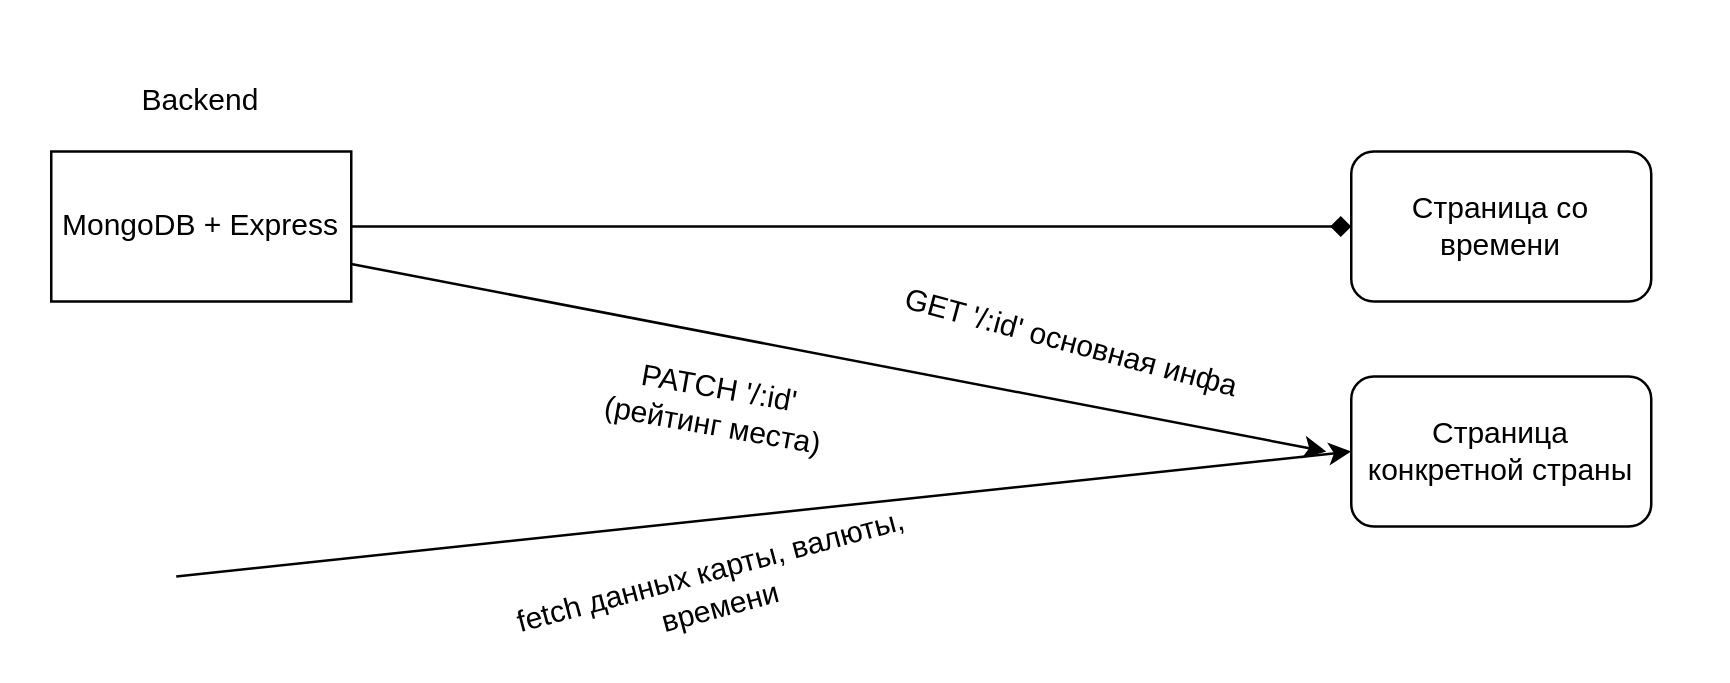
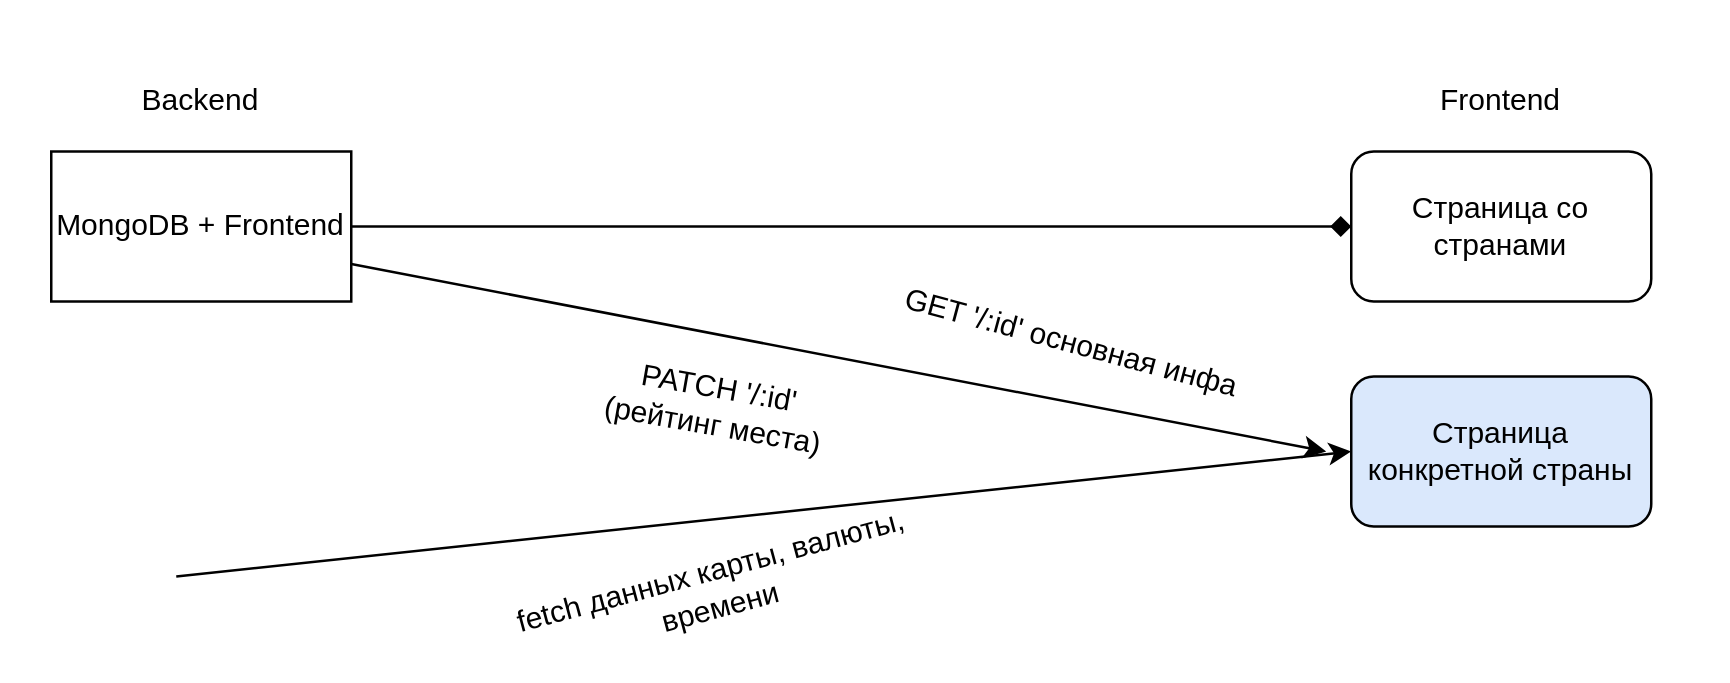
  <mxCell id="0" />
  <mxCell id="1" parent="0" />
  <mxCell id="2" value="Backend" style="text;html=1;strokeColor=none;fillColor=none;align=center;verticalAlign=middle;whiteSpace=wrap;rounded=0;" vertex="1" parent="1"><mxGeometry x="20" y="20" width="120" height="40" as="geometry" /></mxCell>
- <mxCell id="4" value="MongoDB + Express" style="rounded=0;whiteSpace=wrap;html=1;" vertex="1" parent="1"><mxGeometry x="20" y="60" width="120" height="60" as="geometry" /></mxCell>
- <mxCell id="5" value="Страница со времени" style="rounded=1;whiteSpace=wrap;html=1;" vertex="1" parent="1"><mxGeometry x="540" y="60" width="120" height="60" as="geometry" /></mxCell>
- <mxCell id="6" value="&lt;div&gt;Страница конкретной страны&lt;/div&gt;" style="rounded=1;whiteSpace=wrap;html=1;" vertex="1" parent="1"><mxGeometry x="540" y="150" width="120" height="60" as="geometry" /></mxCell>
+ <mxCell id="3" value="Frontend" style="text;html=1;strokeColor=none;fillColor=none;align=center;verticalAlign=middle;whiteSpace=wrap;rounded=0;" vertex="1" parent="1"><mxGeometry x="530" y="20" width="140" height="40" as="geometry" /></mxCell>
+ <mxCell id="4" value="MongoDB + Frontend" style="rounded=0;whiteSpace=wrap;html=1;" vertex="1" parent="1"><mxGeometry x="20" y="60" width="120" height="60" as="geometry" /></mxCell>
+ <mxCell id="5" value="Страница со странами" style="rounded=1;whiteSpace=wrap;html=1;" vertex="1" parent="1"><mxGeometry x="540" y="60" width="120" height="60" as="geometry" /></mxCell>
+ <mxCell id="6" value="&lt;div&gt;Страница конкретной страны&lt;/div&gt;" style="rounded=1;whiteSpace=wrap;html=1;fillColor=#dae8fc;" vertex="1" parent="1"><mxGeometry x="540" y="150" width="120" height="60" as="geometry" /></mxCell>
  <mxCell id="7" value="" style="endArrow=diamond;html=1;exitX=1;exitY=0.5;exitDx=0;exitDy=0;entryX=0;entryY=0.5;entryDx=0;entryDy=0;" edge="1" parent="1" source="4" target="5"><mxGeometry width="50" height="50" relative="1" as="geometry"><mxPoint x="340" y="250" as="sourcePoint" /><mxPoint x="390" y="200" as="targetPoint" /><Array as="points" /></mxGeometry></mxCell>
  <mxCell id="8" value="GET '/:id' основная инфа" style="text;html=1;strokeColor=none;fillColor=none;align=center;verticalAlign=middle;whiteSpace=wrap;rounded=0;rotation=15;" vertex="1" parent="1"><mxGeometry x="349.12" y="126.65" width="159.42" height="20" as="geometry" /></mxCell>
  <mxCell id="9" value="" style="endArrow=classic;html=1;" edge="1" parent="1"><mxGeometry width="50" height="50" relative="1" as="geometry"><mxPoint x="70" y="230" as="sourcePoint" /><mxPoint x="540" y="180" as="targetPoint" /></mxGeometry></mxCell>
  <mxCell id="10" value="fetch данных карты, валюты, времени" style="text;html=1;strokeColor=none;fillColor=none;align=center;verticalAlign=middle;whiteSpace=wrap;rounded=0;rotation=-15;" vertex="1" parent="1"><mxGeometry x="202.21" y="220" width="167.79" height="30" as="geometry" /></mxCell>
  <mxCell id="11" value="" style="endArrow=classic;html=1;exitX=1;exitY=0.75;exitDx=0;exitDy=0;" edge="1" parent="1" source="4"><mxGeometry width="50" height="50" relative="1" as="geometry"><mxPoint x="340" y="250" as="sourcePoint" /><mxPoint x="530" y="180" as="targetPoint" /></mxGeometry></mxCell>
  <mxCell id="12" value="&lt;div&gt;PATCH '/:id'&lt;/div&gt;&lt;div&gt;(рейтинг места)&lt;/div&gt;" style="text;html=1;strokeColor=none;fillColor=none;align=center;verticalAlign=middle;whiteSpace=wrap;rounded=0;rotation=10;" vertex="1" parent="1"><mxGeometry x="190.66" y="146.65" width="190.88" height="30" as="geometry" /></mxCell>
